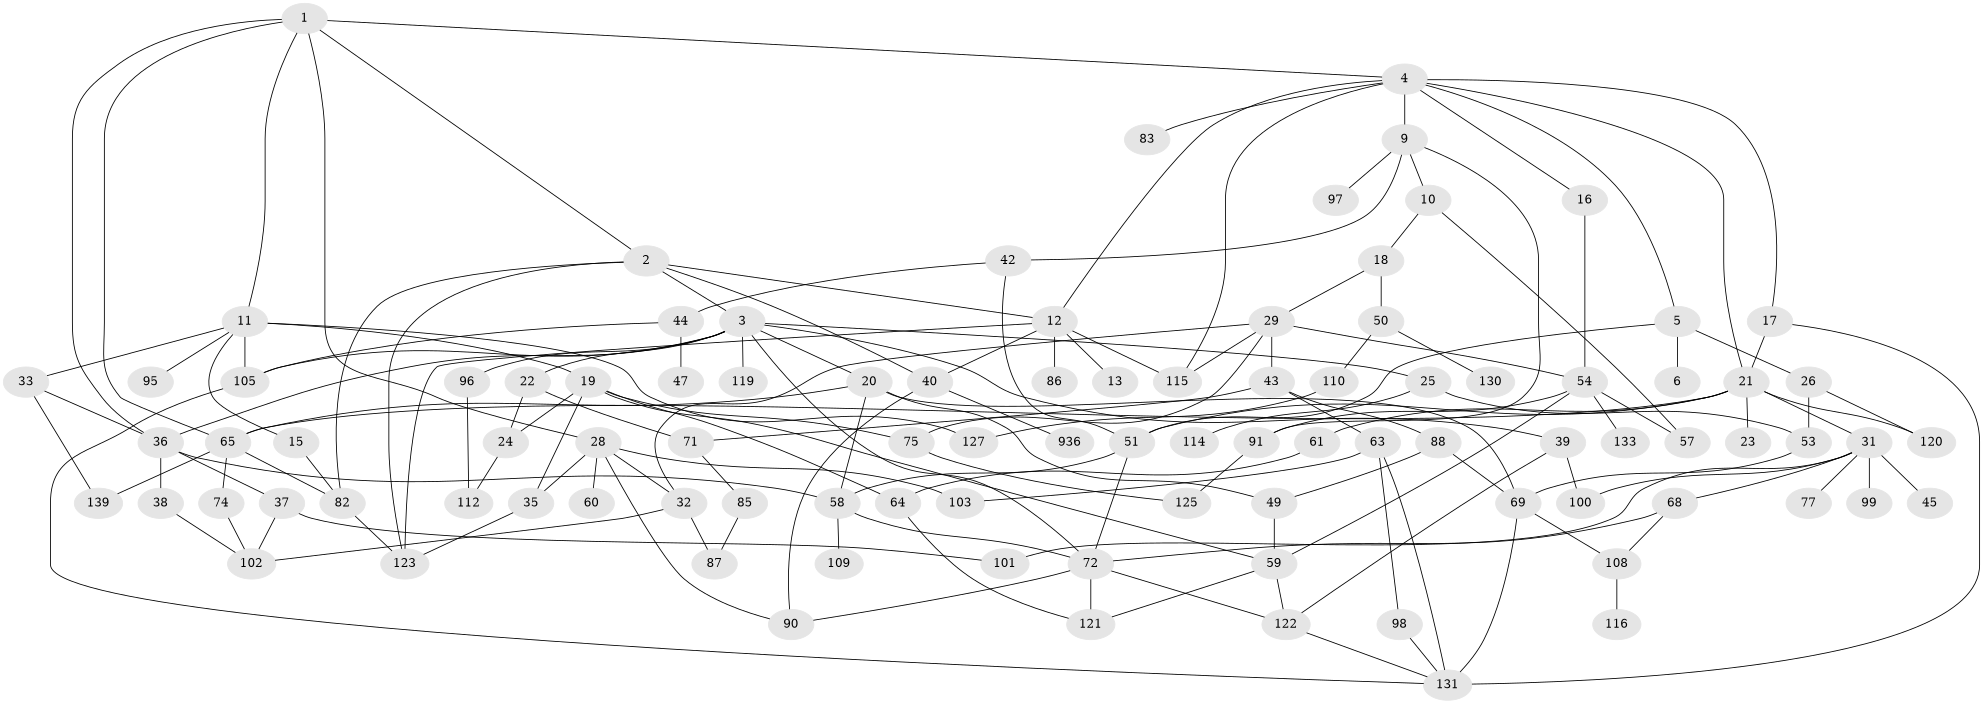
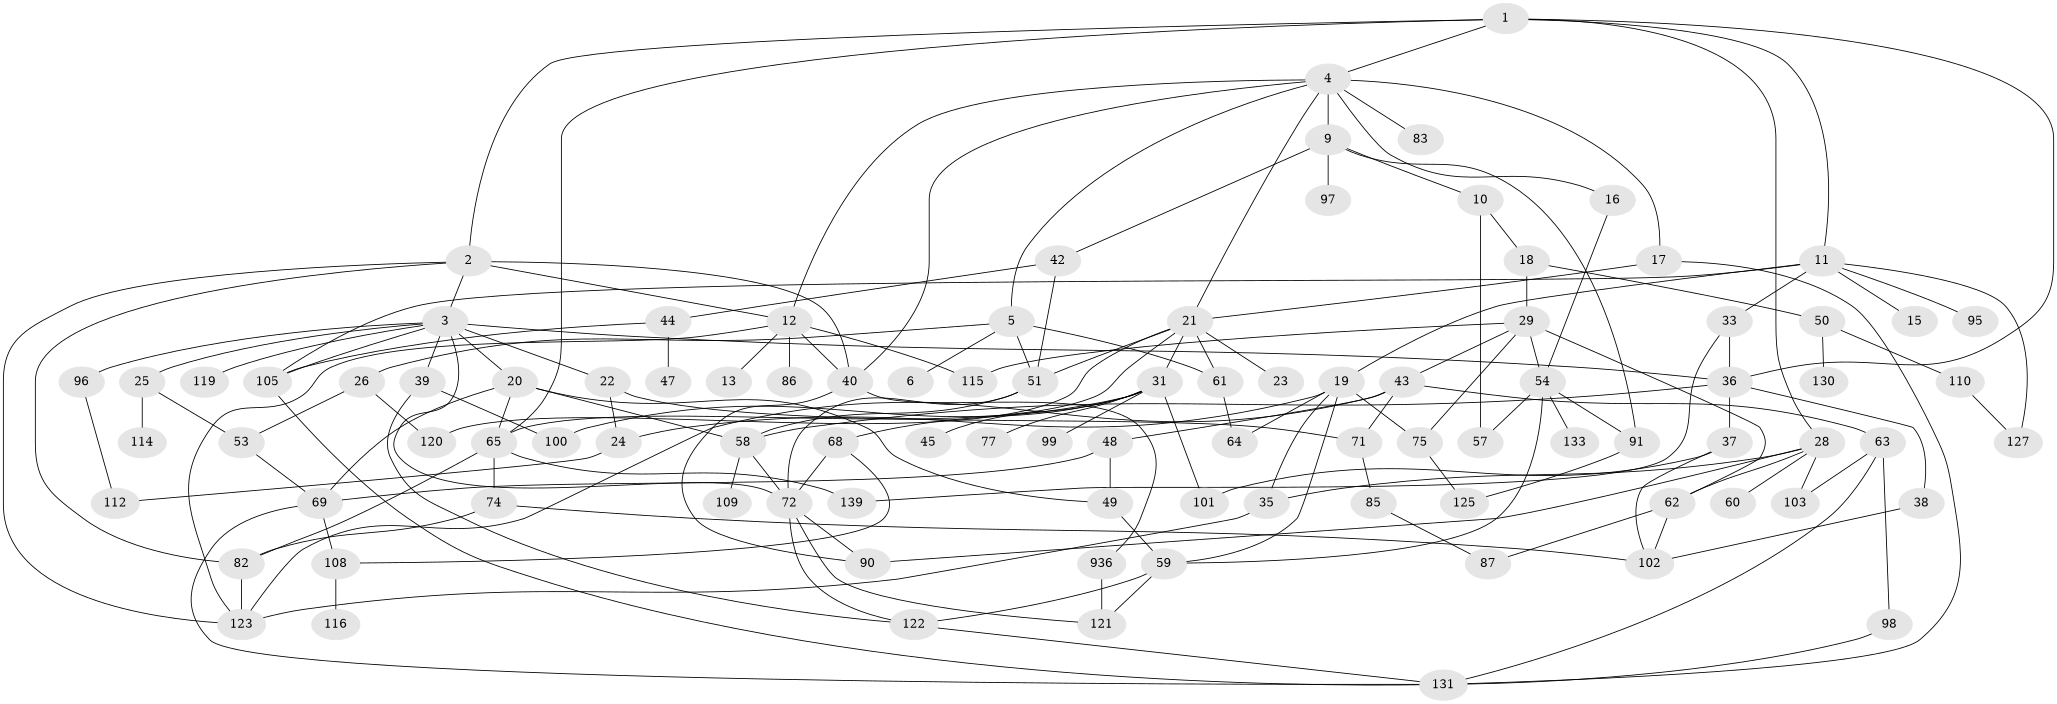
  graph {
    node [color=gray90 style=filled]
    1 [super="+88"]
    2 [super="+67"]
    4 [super="+14"]
    11 [super="+41"]
    28 [super="+30"]
    36 [super="+106"]
    65 [super="+66"]
    3 [super="+8"]
    12 [super="+52"]
    40
    82
    123 [super="+135"]
    5 [super="+7"]
    9
    16
    17
    21 [super="+55"]
    83
    105 [super="+118"]
    15
    19 [super="+78"]
    33 [super="+34"]
    95
    127
    35
    60
-   62 [label=32]
+   62
    90 [super="+128"]
    103
    58 [super="+104"]
    37 [super="+73"]
    38
    139
    74
    20 [super="+70"]
    22
    25
    39 [super="+117"]
    72 [super="+81"]
    96
    119
    13
    86
    115
    n45 [label=936]
    49 [super="+124"]
    69 [super="+80"]
    24 [super="+93"]
    71
    53 [super="+56"]
    114
    100
    122
    121
    112
    131 [super="+138"]
    6
    26
    51 [super="+113"]
    61 [super="+76"]
    10 [super="+27"]
    42
    91 [super="+111"]
    97
    54 [super="+79"]
    23
    31 [super="+32"]
    120 [super="+132"]
    64
    18
    57
    44
    125
    29 [super="+89"]
    50 [super="+107"]
    59 [super="+129"]
    75 [super="+94"]
    133
    43 [super="+46"]
    110
    130
    109
    108
    45 [super="+92"]
    68 [super="+84"]
    77 [super="+134"]
    99
    101
    85
    102 [super="+137"]
    87 [super="+126"]
-   48 [label=88]
+   48
    63
    47
    98
    116
    1 -- 2
    1 -- 4
    1 -- 11
    1 -- 28
    1 -- 36
    1 -- 65
    2 -- 3
    2 -- 12
    2 -- 40
    2 -- 82
    2 -- 123
    4 -- 12
-   4 -- 115
+   4 -- 40
    4 -- 5
    4 -- 9
    4 -- 16
    4 -- 17
    4 -- 21
    4 -- 83
    11 -- 105
    11 -- 15
    11 -- 19
    11 -- 33
    11 -- 95
    11 -- 127
    28 -- 35
    28 -- 60
    28 -- 62
    28 -- 90
    28 -- 103
    36 -- 58
    36 -- 37
    36 -- 38
    65 -- 82
    65 -- 139
    65 -- 74
    3 -- 36
    3 -- 105
    3 -- 20
    3 -- 22
    3 -- 25
    3 -- 39
    3 -- 72
    3 -- 96
    3 -- 119
    12 -- 40
    12 -- 123
    12 -- 13
    12 -- 86
    12 -- 115
    40 -- 90
    40 -- n45
    82 -- 123
    5 -- 6
    5 -- 26
    5 -- 51
+   5 -- 61
    9 -- 10
    9 -- 42
    9 -- 91
    9 -- 97
    16 -- 54
    17 -- 21
    17 -- 131
    21 -- 65
    21 -- 51
    21 -- 61
    21 -- 23
    21 -- 31
    21 -- 120
    105 -- 131
-   15 -- 82
+   74 -- 82
    19 -- 35
    19 -- 24
    19 -- 64
    19 -- 59
    19 -- 75
    33 -- 36
    33 -- 139
    35 -- 123
    62 -- 102
    62 -- 87
    58 -- 72
    58 -- 109
    37 -- 101
    37 -- 102
    38 -- 102
    74 -- 102
    20 -- 65
    20 -- 58
    20 -- 49
    20 -- 69
    22 -- 24
    22 -- 71
    25 -- 53
    25 -- 114
    39 -- 100 [weight=2]
    39 -- 122
    72 -- 90
    72 -- 122
    72 -- 121
    96 -- 112
    49 -- 59
    69 -- 131
    69 -- 108
    24 -- 112
    71 -- 85
    53 -- 69
    122 -- 131
    26 -- 53
    26 -- 120
    51 -- 58
    51 -- 72
    61 -- 64
    10 -- 18
    10 -- 57
    42 -- 51
    42 -- 44
    91 -- 125
    54 -- 91
    54 -- 57
    54 -- 59
    54 -- 133
    31 -- 100
    31 -- 45
    31 -- 68
    31 -- 77
    31 -- 99
    31 -- 101
-   64 -- 121
+   n45 -- 121
    18 -- 29
    18 -- 50
    44 -- 105
    44 -- 47
    29 -- 62
    29 -- 115
    29 -- 54
    29 -- 75
    29 -- 43
    50 -- 110
    50 -- 130
    59 -- 122
    59 -- 121
    75 -- 125
+   43 -- 123
    43 -- 71
    43 -- 48
    43 -- 63
    110 -- 127
    108 -- 116
    68 -- 72
    68 -- 108
    85 -- 87
    48 -- 49
    48 -- 69
    63 -- 103
    63 -- 131
    63 -- 98
    98 -- 131
  }
